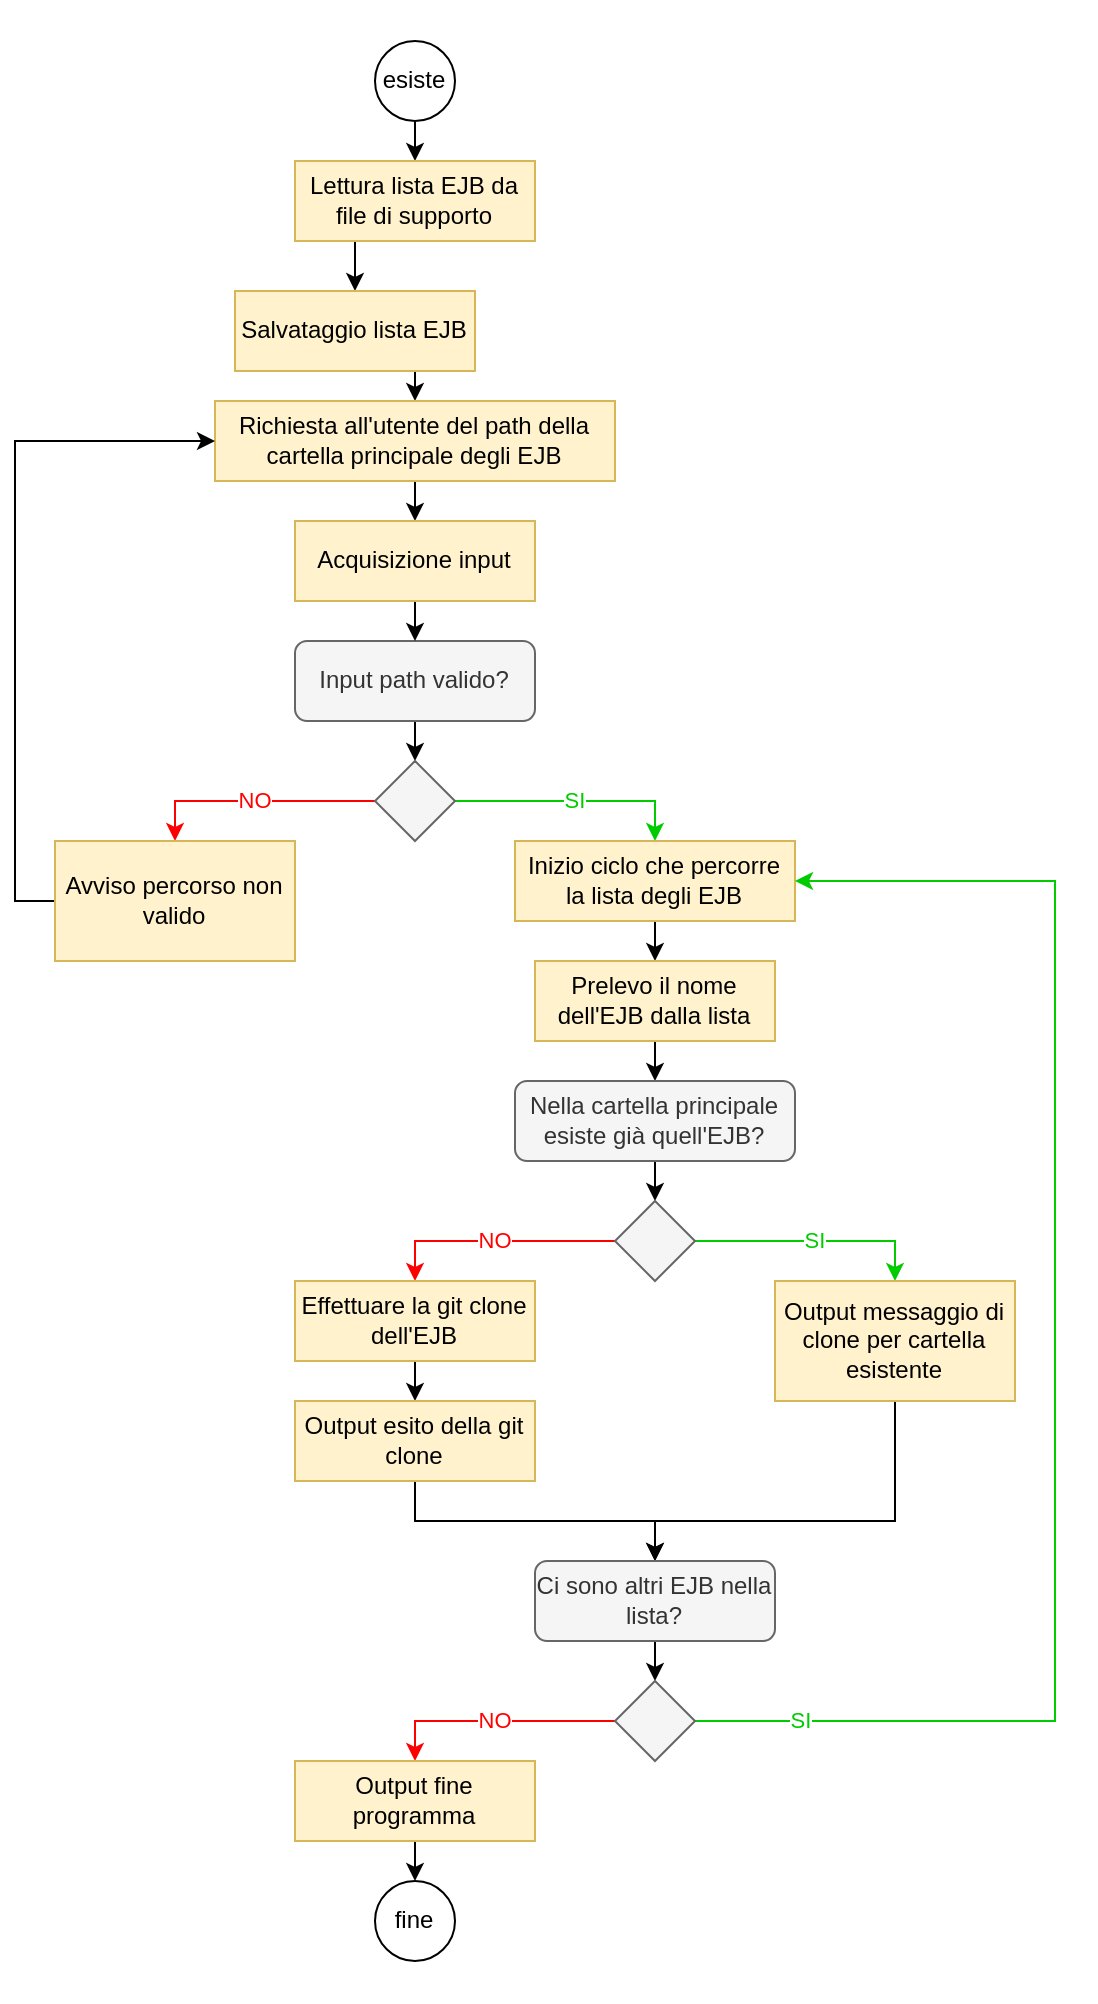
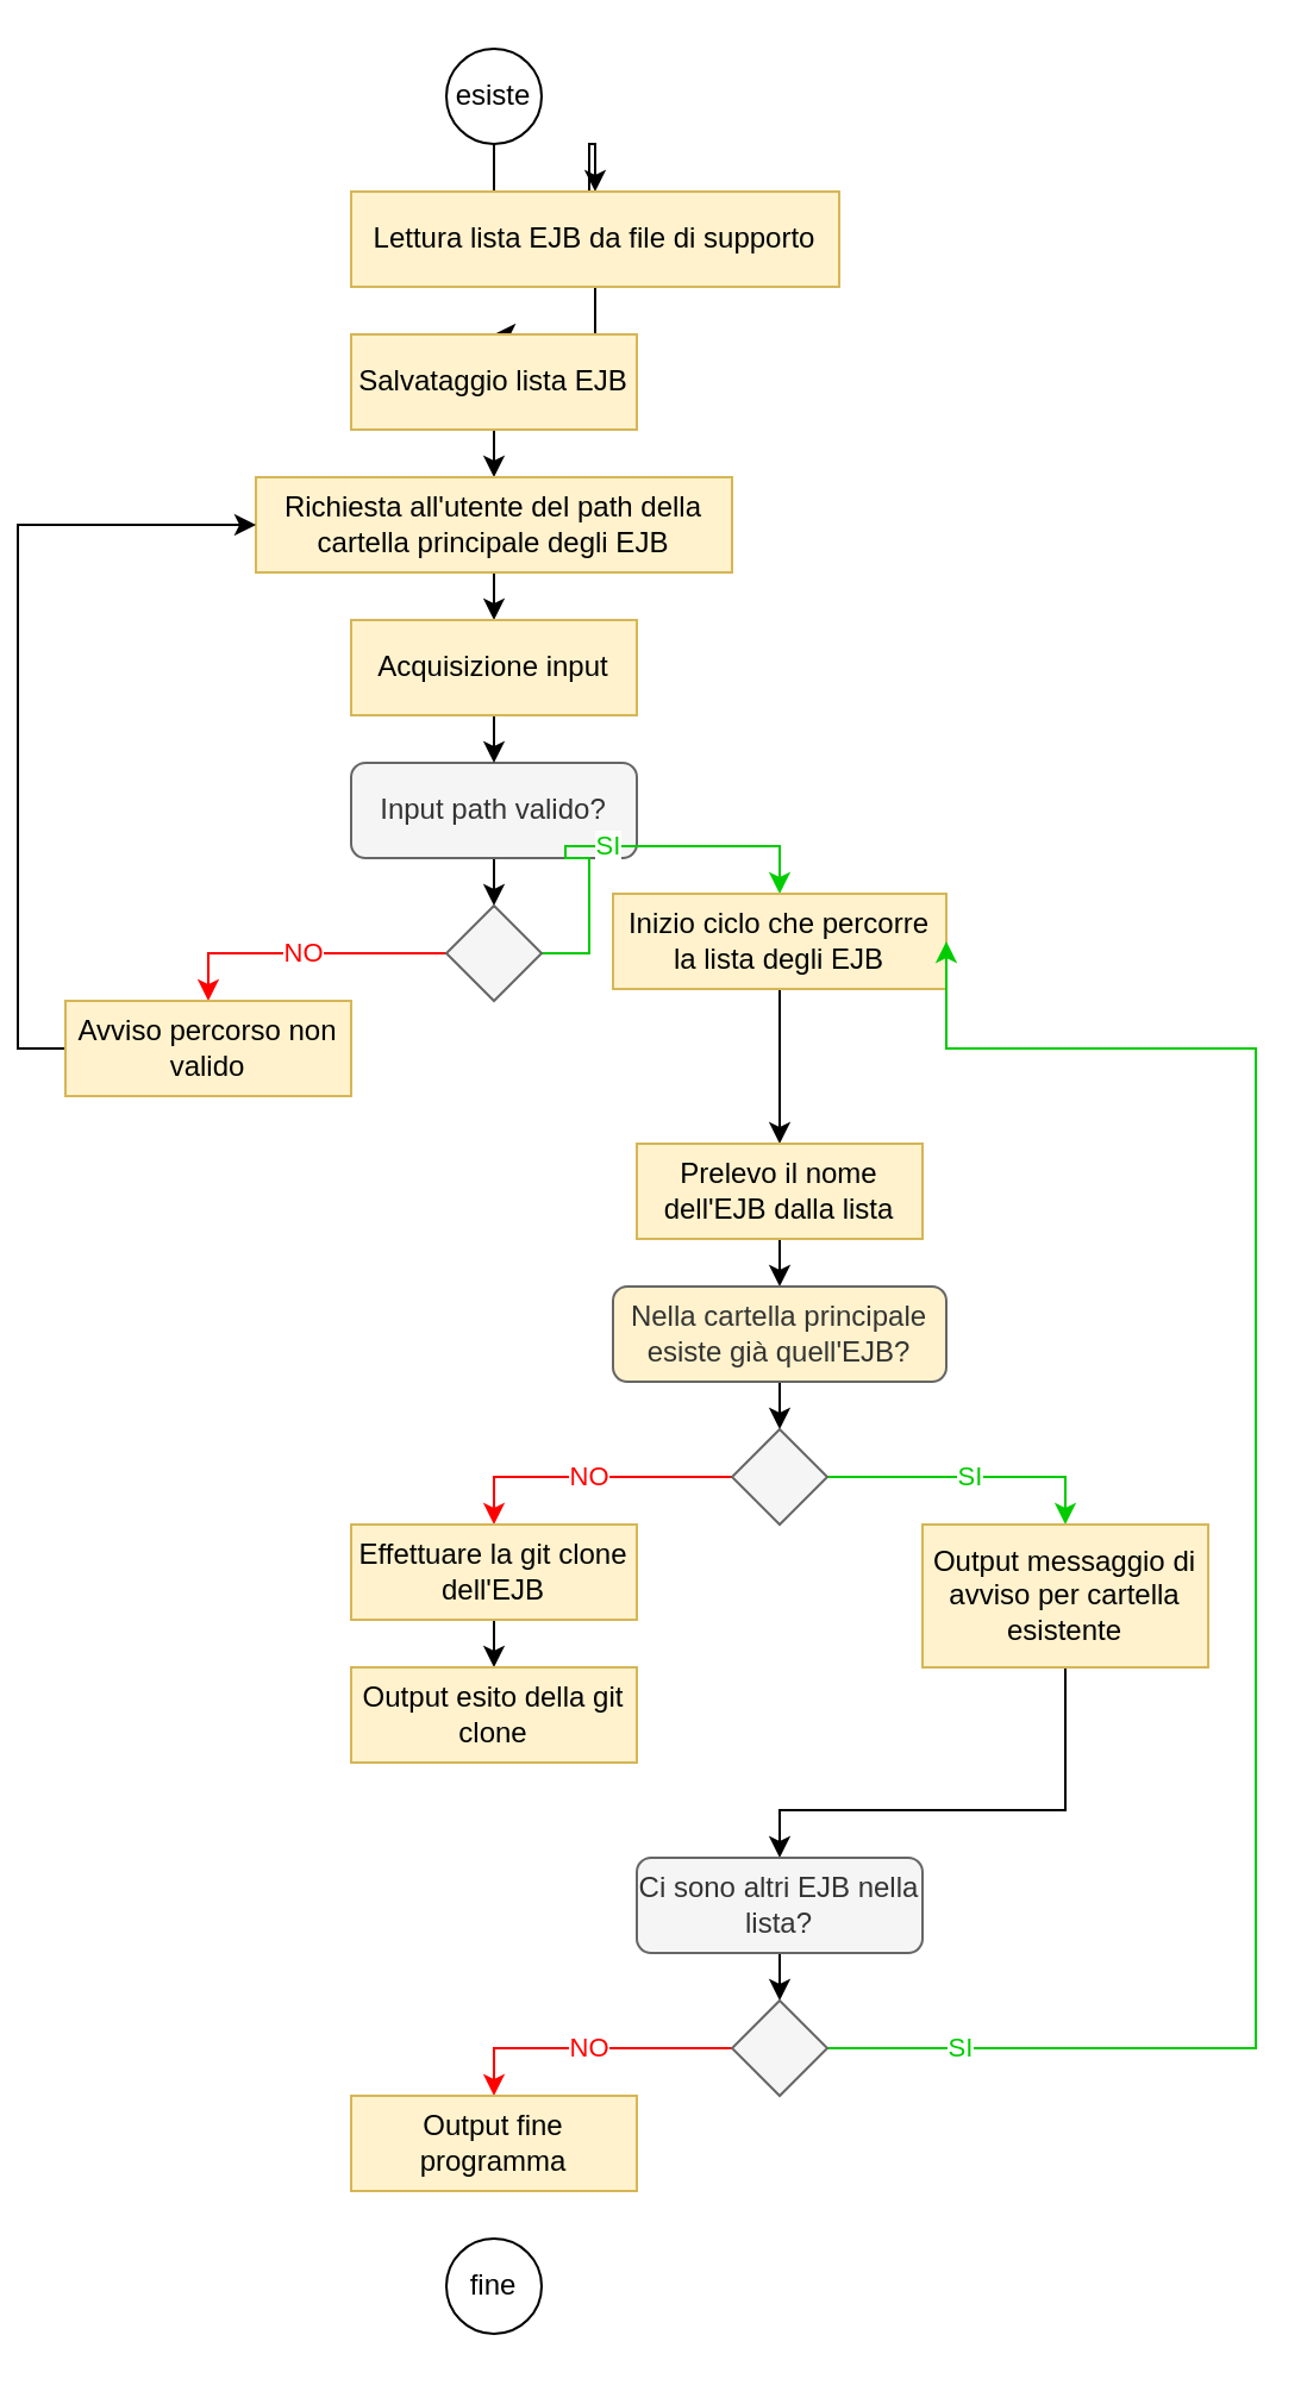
  <mxCell id="0" />
  <mxCell id="1" parent="0" />
  <mxCell id="2" style="edgeStyle=orthogonalEdgeStyle;rounded=0;orthogonalLoop=1;jettySize=auto;html=1;exitX=0.5;exitY=1;exitDx=0;exitDy=0;entryX=0.5;entryY=0;entryDx=0;entryDy=0;" edge="1" parent="1" source="3" target="5"><mxGeometry relative="1" as="geometry" /></mxCell>
  <mxCell id="3" value="esiste" style="ellipse;whiteSpace=wrap;html=1;aspect=fixed;" vertex="1" parent="1"><mxGeometry x="180" y="20" width="40" height="40" as="geometry" /></mxCell>
  <mxCell id="4" style="edgeStyle=orthogonalEdgeStyle;rounded=0;orthogonalLoop=1;jettySize=auto;html=1;exitX=0.5;exitY=1;exitDx=0;exitDy=0;entryX=0.5;entryY=0;entryDx=0;entryDy=0;" edge="1" parent="1" source="5" target="7"><mxGeometry relative="1" as="geometry" /></mxCell>
- <mxCell id="5" value="Lettura lista EJB da file di supporto" style="rounded=0;whiteSpace=wrap;html=1;fillColor=#fff2cc;strokeColor=#d6b656;" vertex="1" parent="1"><mxGeometry x="140" y="80" width="120" height="40" as="geometry" /></mxCell>
+ <mxCell id="5" value="Lettura lista EJB da file di supporto" style="rounded=0;whiteSpace=wrap;html=1;fillColor=#fff2cc;strokeColor=#d6b656;" vertex="1" parent="1"><mxGeometry x="140" y="80" width="205" height="40" as="geometry" /></mxCell>
  <mxCell id="6" style="edgeStyle=orthogonalEdgeStyle;rounded=0;orthogonalLoop=1;jettySize=auto;html=1;exitX=0.5;exitY=1;exitDx=0;exitDy=0;entryX=0.5;entryY=0;entryDx=0;entryDy=0;" edge="1" parent="1" source="7" target="9"><mxGeometry relative="1" as="geometry" /></mxCell>
- <mxCell id="7" value="Salvataggio lista EJB" style="rounded=0;whiteSpace=wrap;html=1;fillColor=#fff2cc;strokeColor=#d6b656;" vertex="1" parent="1"><mxGeometry x="110" y="145" width="120" height="40" as="geometry" /></mxCell>
+ <mxCell id="7" value="Salvataggio lista EJB" style="rounded=0;whiteSpace=wrap;html=1;fillColor=#fff2cc;strokeColor=#d6b656;" vertex="1" parent="1"><mxGeometry x="140" y="140" width="120" height="40" as="geometry" /></mxCell>
  <mxCell id="8" style="edgeStyle=orthogonalEdgeStyle;rounded=0;orthogonalLoop=1;jettySize=auto;html=1;exitX=0.5;exitY=1;exitDx=0;exitDy=0;entryX=0.5;entryY=0;entryDx=0;entryDy=0;" edge="1" parent="1" source="9" target="18"><mxGeometry relative="1" as="geometry" /></mxCell>
  <mxCell id="9" value="Richiesta all'utente del path della cartella principale degli EJB" style="rounded=0;whiteSpace=wrap;html=1;fillColor=#fff2cc;strokeColor=#d6b656;" vertex="1" parent="1"><mxGeometry x="100" y="200" width="200" height="40" as="geometry" /></mxCell>
  <mxCell id="10" style="edgeStyle=orthogonalEdgeStyle;rounded=0;orthogonalLoop=1;jettySize=auto;html=1;exitX=0.5;exitY=1;exitDx=0;exitDy=0;entryX=0.5;entryY=0;entryDx=0;entryDy=0;" edge="1" parent="1" source="11" target="14"><mxGeometry relative="1" as="geometry" /></mxCell>
  <mxCell id="11" value="Input path valido?" style="rounded=1;whiteSpace=wrap;html=1;fillColor=#f5f5f5;strokeColor=#666666;fontColor=#333333;" vertex="1" parent="1"><mxGeometry x="140" y="320" width="120" height="40" as="geometry" /></mxCell>
  <mxCell id="12" value="NO" style="edgeStyle=orthogonalEdgeStyle;rounded=0;orthogonalLoop=1;jettySize=auto;html=1;exitX=0;exitY=0.5;exitDx=0;exitDy=0;entryX=0.5;entryY=0;entryDx=0;entryDy=0;fillColor=#f8cecc;fontColor=#FF0000;strokeColor=#FF0000;startArrow=none;" edge="1" parent="1" source="14" target="16"><mxGeometry relative="1" as="geometry"><mxPoint x="70" y="460" as="sourcePoint" /></mxGeometry></mxCell>
  <mxCell id="13" value="SI" style="edgeStyle=orthogonalEdgeStyle;rounded=0;orthogonalLoop=1;jettySize=auto;html=1;exitX=1;exitY=0.5;exitDx=0;exitDy=0;entryX=0.5;entryY=0;entryDx=0;entryDy=0;strokeColor=#00CC00;fontColor=#00CC00;" edge="1" parent="1" source="14" target="20"><mxGeometry relative="1" as="geometry" /></mxCell>
  <mxCell id="14" value="" style="rhombus;whiteSpace=wrap;html=1;fillColor=#f5f5f5;strokeColor=#666666;fontColor=#333333;" vertex="1" parent="1"><mxGeometry x="180" y="380" width="40" height="40" as="geometry" /></mxCell>
  <mxCell id="15" style="edgeStyle=orthogonalEdgeStyle;rounded=0;orthogonalLoop=1;jettySize=auto;html=1;exitX=0;exitY=0.5;exitDx=0;exitDy=0;entryX=0;entryY=0.5;entryDx=0;entryDy=0;" edge="1" parent="1" source="16" target="9"><mxGeometry relative="1" as="geometry" /></mxCell>
- <mxCell id="16" value="Avviso percorso non valido" style="rounded=0;whiteSpace=wrap;html=1;fillColor=#fff2cc;strokeColor=#d6b656;" vertex="1" parent="1"><mxGeometry x="20" y="420" width="120" height="60" as="geometry" /></mxCell>
+ <mxCell id="16" value="Avviso percorso non valido" style="rounded=0;whiteSpace=wrap;html=1;fillColor=#fff2cc;strokeColor=#d6b656;" vertex="1" parent="1"><mxGeometry x="20" y="420" width="120" height="40" as="geometry" /></mxCell>
  <mxCell id="17" style="edgeStyle=orthogonalEdgeStyle;rounded=0;orthogonalLoop=1;jettySize=auto;html=1;exitX=0.5;exitY=1;exitDx=0;exitDy=0;entryX=0.5;entryY=0;entryDx=0;entryDy=0;" edge="1" parent="1" source="18" target="11"><mxGeometry relative="1" as="geometry" /></mxCell>
  <mxCell id="18" value="Acquisizione input" style="rounded=0;whiteSpace=wrap;html=1;fillColor=#fff2cc;strokeColor=#d6b656;" vertex="1" parent="1"><mxGeometry x="140" y="260" width="120" height="40" as="geometry" /></mxCell>
  <mxCell id="19" style="edgeStyle=orthogonalEdgeStyle;rounded=0;orthogonalLoop=1;jettySize=auto;html=1;exitX=0.5;exitY=1;exitDx=0;exitDy=0;entryX=0.5;entryY=0;entryDx=0;entryDy=0;" edge="1" parent="1" source="20" target="22"><mxGeometry relative="1" as="geometry" /></mxCell>
- <mxCell id="20" value="Inizio ciclo che percorre la lista degli EJB" style="rounded=0;whiteSpace=wrap;html=1;fillColor=#fff2cc;strokeColor=#d6b656;" vertex="1" parent="1"><mxGeometry x="250" y="420" width="140" height="40" as="geometry" /></mxCell>
+ <mxCell id="20" value="Inizio ciclo che percorre la lista degli EJB" style="rounded=0;whiteSpace=wrap;html=1;fillColor=#fff2cc;strokeColor=#d6b656;" vertex="1" parent="1"><mxGeometry x="250" y="375" width="140" height="40" as="geometry" /></mxCell>
  <mxCell id="21" style="edgeStyle=orthogonalEdgeStyle;rounded=0;orthogonalLoop=1;jettySize=auto;html=1;exitX=0.5;exitY=1;exitDx=0;exitDy=0;entryX=0.5;entryY=0;entryDx=0;entryDy=0;" edge="1" parent="1" source="22" target="24"><mxGeometry relative="1" as="geometry" /></mxCell>
  <mxCell id="22" value="Prelevo il nome dell'EJB dalla lista" style="rounded=0;whiteSpace=wrap;html=1;fillColor=#fff2cc;strokeColor=#d6b656;" vertex="1" parent="1"><mxGeometry x="260" y="480" width="120" height="40" as="geometry" /></mxCell>
  <mxCell id="23" style="edgeStyle=orthogonalEdgeStyle;rounded=0;orthogonalLoop=1;jettySize=auto;html=1;exitX=0.5;exitY=1;exitDx=0;exitDy=0;entryX=0.5;entryY=0;entryDx=0;entryDy=0;" edge="1" parent="1" source="24" target="27"><mxGeometry relative="1" as="geometry" /></mxCell>
- <mxCell id="24" value="Nella cartella principale esiste già quell'EJB?" style="rounded=1;whiteSpace=wrap;html=1;fillColor=#f5f5f5;strokeColor=#666666;fontColor=#333333;" vertex="1" parent="1"><mxGeometry x="250" y="540" width="140" height="40" as="geometry" /></mxCell>
+ <mxCell id="24" value="Nella cartella principale esiste già quell'EJB?" style="rounded=1;whiteSpace=wrap;html=1;fillColor=#fff2cc;strokeColor=#666666;fontColor=#333333;" vertex="1" parent="1"><mxGeometry x="250" y="540" width="140" height="40" as="geometry" /></mxCell>
  <mxCell id="25" value="NO" style="edgeStyle=orthogonalEdgeStyle;rounded=0;orthogonalLoop=1;jettySize=auto;html=1;exitX=0;exitY=0.5;exitDx=0;exitDy=0;entryX=0.5;entryY=0;entryDx=0;entryDy=0;strokeColor=#FF0000;fontColor=#FF0000;" edge="1" parent="1" source="27" target="29"><mxGeometry relative="1" as="geometry" /></mxCell>
  <mxCell id="26" value="SI" style="edgeStyle=orthogonalEdgeStyle;rounded=0;orthogonalLoop=1;jettySize=auto;html=1;exitX=1;exitY=0.5;exitDx=0;exitDy=0;entryX=0.5;entryY=0;entryDx=0;entryDy=0;strokeColor=#00CC00;fontColor=#00CC00;" edge="1" parent="1" source="27" target="33"><mxGeometry relative="1" as="geometry" /></mxCell>
  <mxCell id="27" value="" style="rhombus;whiteSpace=wrap;html=1;fillColor=#f5f5f5;strokeColor=#666666;fontColor=#333333;" vertex="1" parent="1"><mxGeometry x="300" y="600" width="40" height="40" as="geometry" /></mxCell>
  <mxCell id="28" style="edgeStyle=orthogonalEdgeStyle;rounded=0;orthogonalLoop=1;jettySize=auto;html=1;exitX=0.5;exitY=1;exitDx=0;exitDy=0;entryX=0.5;entryY=0;entryDx=0;entryDy=0;" edge="1" parent="1" source="29" target="31"><mxGeometry relative="1" as="geometry" /></mxCell>
  <mxCell id="29" value="Effettuare la git clone dell'EJB" style="rounded=0;whiteSpace=wrap;html=1;fillColor=#fff2cc;strokeColor=#d6b656;" vertex="1" parent="1"><mxGeometry x="140" y="640" width="120" height="40" as="geometry" /></mxCell>
- <mxCell id="30" style="edgeStyle=orthogonalEdgeStyle;rounded=0;orthogonalLoop=1;jettySize=auto;html=1;exitX=0.5;exitY=1;exitDx=0;exitDy=0;entryX=0.5;entryY=0;entryDx=0;entryDy=0;startArrow=none;" edge="1" parent="1" source="31" target="35"><mxGeometry relative="1" as="geometry"><mxPoint x="320" y="880" as="sourcePoint" /></mxGeometry></mxCell>
  <mxCell id="31" value="Output esito della git clone" style="rounded=0;whiteSpace=wrap;html=1;fillColor=#fff2cc;strokeColor=#d6b656;" vertex="1" parent="1"><mxGeometry x="140" y="700" width="120" height="40" as="geometry" /></mxCell>
  <mxCell id="32" style="edgeStyle=orthogonalEdgeStyle;rounded=0;orthogonalLoop=1;jettySize=auto;html=1;exitX=0.5;exitY=1;exitDx=0;exitDy=0;entryX=0.5;entryY=0;entryDx=0;entryDy=0;" edge="1" parent="1" source="33" target="35"><mxGeometry relative="1" as="geometry"><mxPoint x="320" y="980" as="targetPoint" /><Array as="points"><mxPoint x="440" y="760" /><mxPoint x="320" y="760" /></Array></mxGeometry></mxCell>
- <mxCell id="33" value="Output messaggio di clone per cartella esistente" style="rounded=0;whiteSpace=wrap;html=1;fillColor=#fff2cc;strokeColor=#d6b656;" vertex="1" parent="1"><mxGeometry x="380" y="640" width="120" height="60" as="geometry" /></mxCell>
+ <mxCell id="33" value="Output messaggio di avviso per cartella esistente" style="rounded=0;whiteSpace=wrap;html=1;fillColor=#fff2cc;strokeColor=#d6b656;" vertex="1" parent="1"><mxGeometry x="380" y="640" width="120" height="60" as="geometry" /></mxCell>
  <mxCell id="34" style="edgeStyle=orthogonalEdgeStyle;rounded=0;orthogonalLoop=1;jettySize=auto;html=1;exitX=0.5;exitY=1;exitDx=0;exitDy=0;entryX=0.5;entryY=0;entryDx=0;entryDy=0;" edge="1" parent="1" source="35" target="38"><mxGeometry relative="1" as="geometry" /></mxCell>
  <mxCell id="35" value="Ci sono altri EJB nella lista?" style="rounded=1;whiteSpace=wrap;html=1;fillColor=#f5f5f5;strokeColor=#666666;fontColor=#333333;" vertex="1" parent="1"><mxGeometry x="260" y="780" width="120" height="40" as="geometry" /></mxCell>
  <mxCell id="36" value="NO" style="edgeStyle=orthogonalEdgeStyle;rounded=0;orthogonalLoop=1;jettySize=auto;html=1;exitX=0;exitY=0.5;exitDx=0;exitDy=0;entryX=0.5;entryY=0;entryDx=0;entryDy=0;strokeColor=#FF0000;fontColor=#FF0000;" edge="1" parent="1" source="38" target="40"><mxGeometry relative="1" as="geometry" /></mxCell>
  <mxCell id="37" value="SI" style="edgeStyle=orthogonalEdgeStyle;rounded=0;orthogonalLoop=1;jettySize=auto;html=1;exitX=1;exitY=0.5;exitDx=0;exitDy=0;entryX=1;entryY=0.5;entryDx=0;entryDy=0;fontColor=#00CC00;strokeColor=#00CC00;" edge="1" parent="1" source="38" target="20"><mxGeometry x="-0.855" relative="1" as="geometry"><Array as="points"><mxPoint x="520" y="860" /><mxPoint x="520" y="440" /></Array><mxPoint as="offset" /></mxGeometry></mxCell>
  <mxCell id="38" value="" style="rhombus;whiteSpace=wrap;html=1;fillColor=#f5f5f5;strokeColor=#666666;fontColor=#333333;" vertex="1" parent="1"><mxGeometry x="300" y="840" width="40" height="40" as="geometry" /></mxCell>
- <mxCell id="39" style="edgeStyle=orthogonalEdgeStyle;rounded=0;orthogonalLoop=1;jettySize=auto;html=1;exitX=0.5;exitY=1;exitDx=0;exitDy=0;entryX=0.5;entryY=0;entryDx=0;entryDy=0;" edge="1" parent="1" source="40" target="41"><mxGeometry relative="1" as="geometry" /></mxCell>
  <mxCell id="40" value="Output fine programma" style="rounded=0;whiteSpace=wrap;html=1;fillColor=#fff2cc;strokeColor=#d6b656;" vertex="1" parent="1"><mxGeometry x="140" y="880" width="120" height="40" as="geometry" /></mxCell>
  <mxCell id="41" value="fine" style="ellipse;whiteSpace=wrap;html=1;aspect=fixed;" vertex="1" parent="1"><mxGeometry x="180" y="940" width="40" height="40" as="geometry" /></mxCell>
